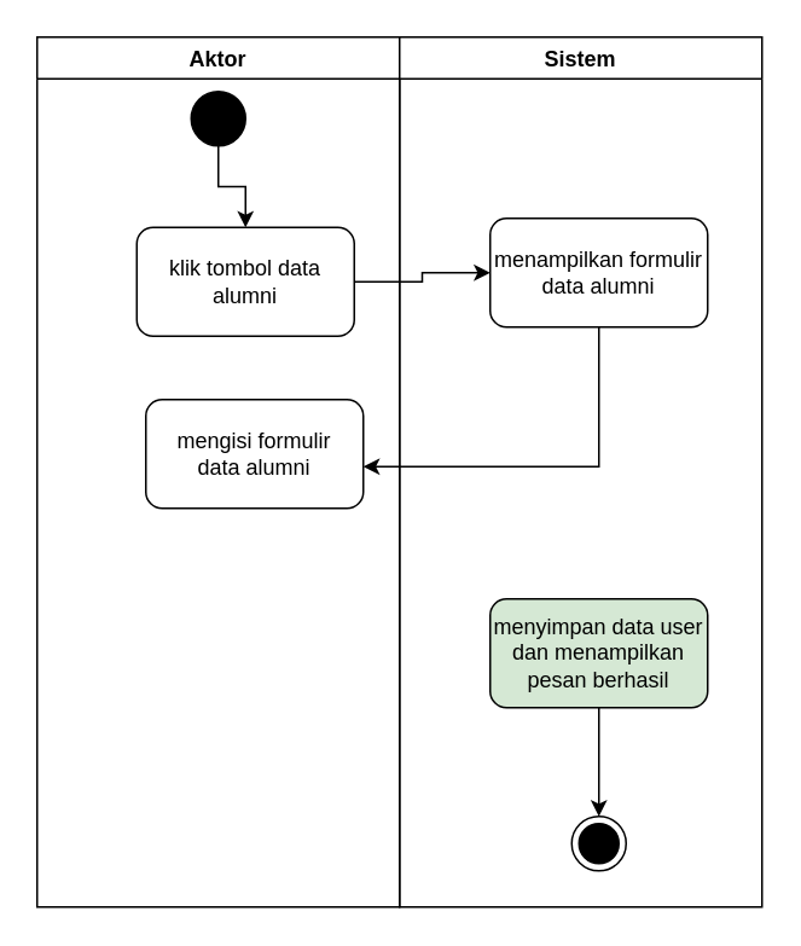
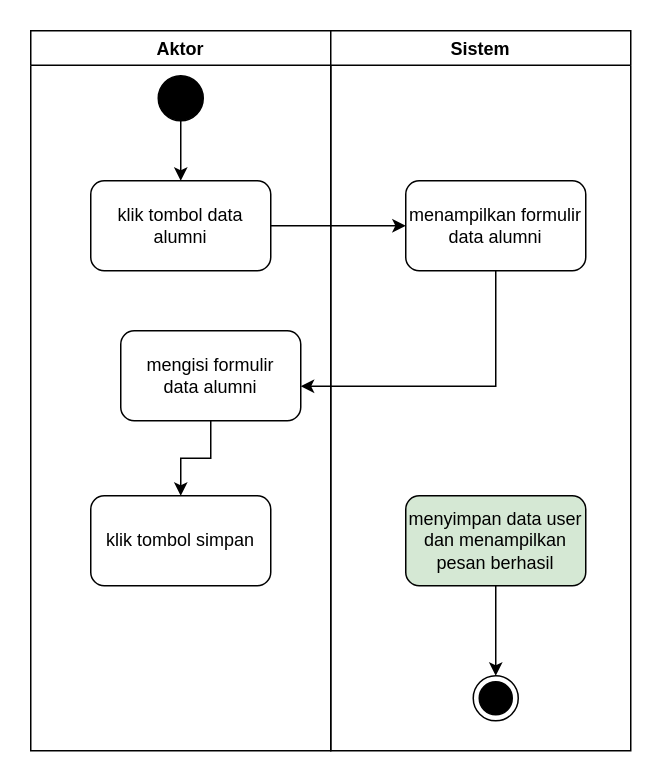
  <mxCell id="0" />
  <mxCell id="1" parent="0" />
  <mxCell id="2" value="Aktor" style="swimlane;" vertex="1" parent="1"><mxGeometry x="20" y="20" width="200" height="480" as="geometry" /></mxCell>
  <mxCell id="3" value="" style="edgeStyle=orthogonalEdgeStyle;rounded=0;orthogonalLoop=1;jettySize=auto;html=1;" edge="1" parent="2" source="4" target="5"><mxGeometry relative="1" as="geometry" /></mxCell>
  <mxCell id="4" value="" style="ellipse;whiteSpace=wrap;html=1;aspect=fixed;fillColor=#000000;" vertex="1" parent="2"><mxGeometry x="85" y="30" width="30" height="30" as="geometry" /></mxCell>
- <mxCell id="5" value="klik tombol data alumni" style="rounded=1;whiteSpace=wrap;html=1;" vertex="1" parent="2"><mxGeometry x="55" y="105" width="120" height="60" as="geometry" /></mxCell>
+ <mxCell id="5" value="klik tombol data alumni" style="rounded=1;whiteSpace=wrap;html=1;" vertex="1" parent="2"><mxGeometry x="40" y="100" width="120" height="60" as="geometry" /></mxCell>
+ <mxCell id="6" value="" style="edgeStyle=orthogonalEdgeStyle;rounded=0;orthogonalLoop=1;jettySize=auto;html=1;" edge="1" parent="2" source="7" target="8"><mxGeometry relative="1" as="geometry" /></mxCell>
  <mxCell id="7" value="mengisi formulir&lt;br&gt;data alumni" style="rounded=1;whiteSpace=wrap;html=1;" vertex="1" parent="2"><mxGeometry x="60" y="200" width="120" height="60" as="geometry" /></mxCell>
+ <mxCell id="8" value="klik tombol simpan" style="rounded=1;whiteSpace=wrap;html=1;" vertex="1" parent="2"><mxGeometry x="40" y="310" width="120" height="60" as="geometry" /></mxCell>
  <mxCell id="9" value="Sistem" style="swimlane;" vertex="1" parent="1"><mxGeometry x="220" y="20" width="200" height="480" as="geometry" /></mxCell>
  <mxCell id="10" value="menampilkan formulir&lt;br&gt;data alumni" style="rounded=1;whiteSpace=wrap;html=1;" vertex="1" parent="9"><mxGeometry x="50" y="100" width="120" height="60" as="geometry" /></mxCell>
  <mxCell id="11" value="" style="edgeStyle=orthogonalEdgeStyle;rounded=0;orthogonalLoop=1;jettySize=auto;html=1;" edge="1" parent="9" source="12" target="13"><mxGeometry relative="1" as="geometry" /></mxCell>
  <mxCell id="12" value="menyimpan data user dan menampilkan pesan berhasil" style="rounded=1;whiteSpace=wrap;html=1;fillColor=#d5e8d4;" vertex="1" parent="9"><mxGeometry x="50" y="310" width="120" height="60" as="geometry" /></mxCell>
  <mxCell id="13" value="" style="ellipse;html=1;shape=endState;fillColor=#000000;strokeColor=#000000;" vertex="1" parent="9"><mxGeometry x="95" y="430" width="30" height="30" as="geometry" /></mxCell>
  <mxCell id="14" value="" style="edgeStyle=orthogonalEdgeStyle;rounded=0;orthogonalLoop=1;jettySize=auto;html=1;" edge="1" parent="1" source="5" target="10"><mxGeometry relative="1" as="geometry" /></mxCell>
  <mxCell id="15" value="" style="edgeStyle=orthogonalEdgeStyle;rounded=0;orthogonalLoop=1;jettySize=auto;html=1;entryX=1;entryY=0.617;entryDx=0;entryDy=0;entryPerimeter=0;" edge="1" parent="1" source="10" target="7"><mxGeometry relative="1" as="geometry"><mxPoint x="330" y="260" as="targetPoint" /><Array as="points"><mxPoint x="330" y="257" /></Array></mxGeometry></mxCell>
